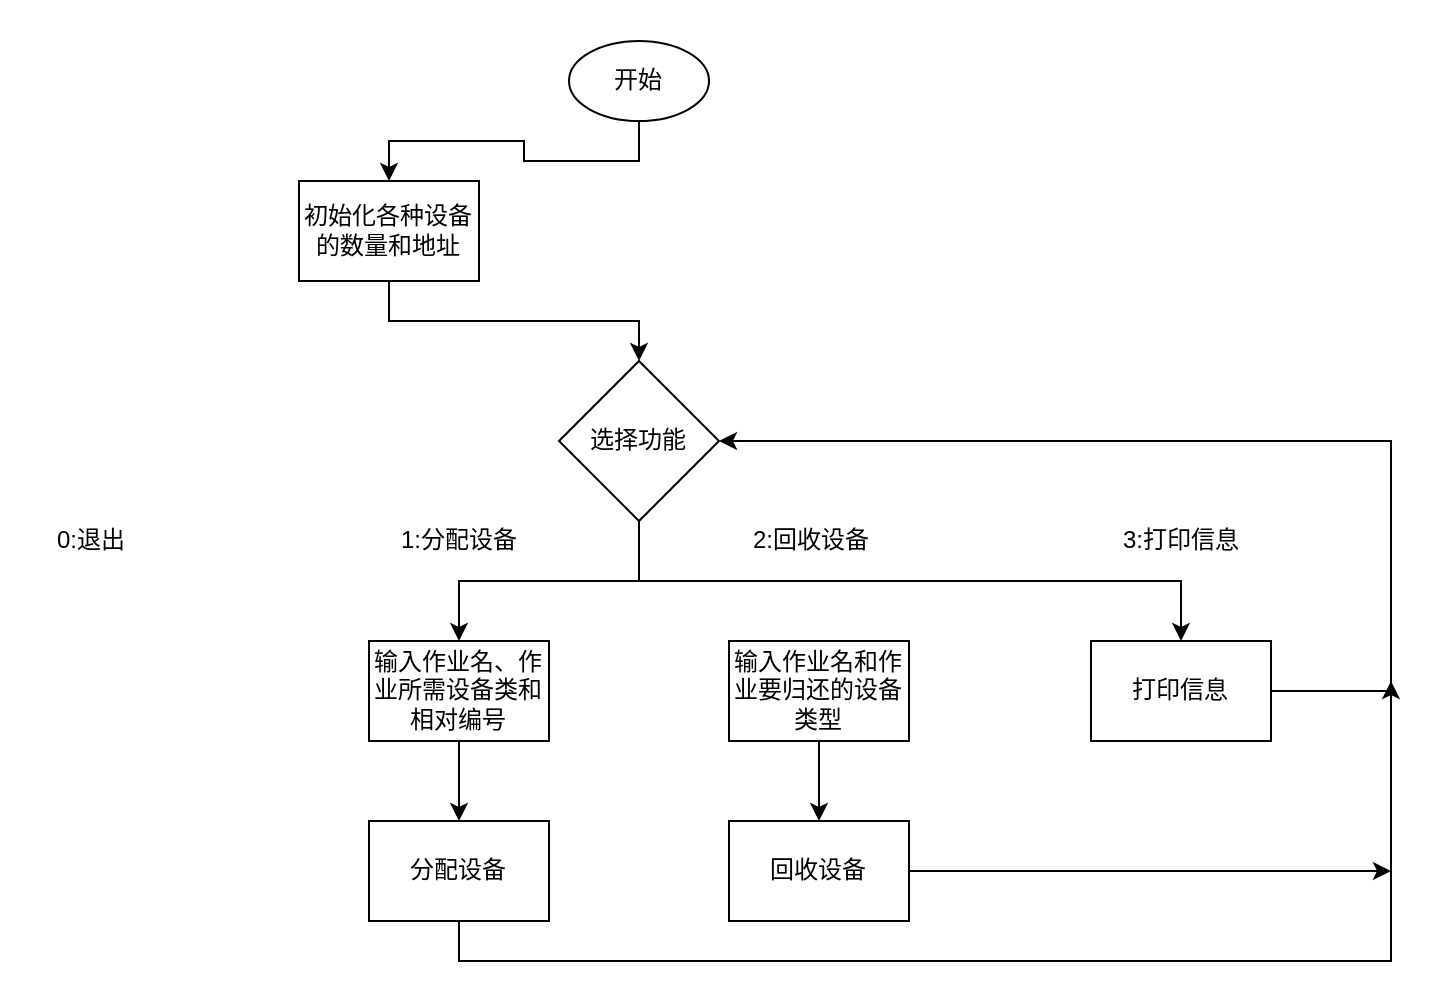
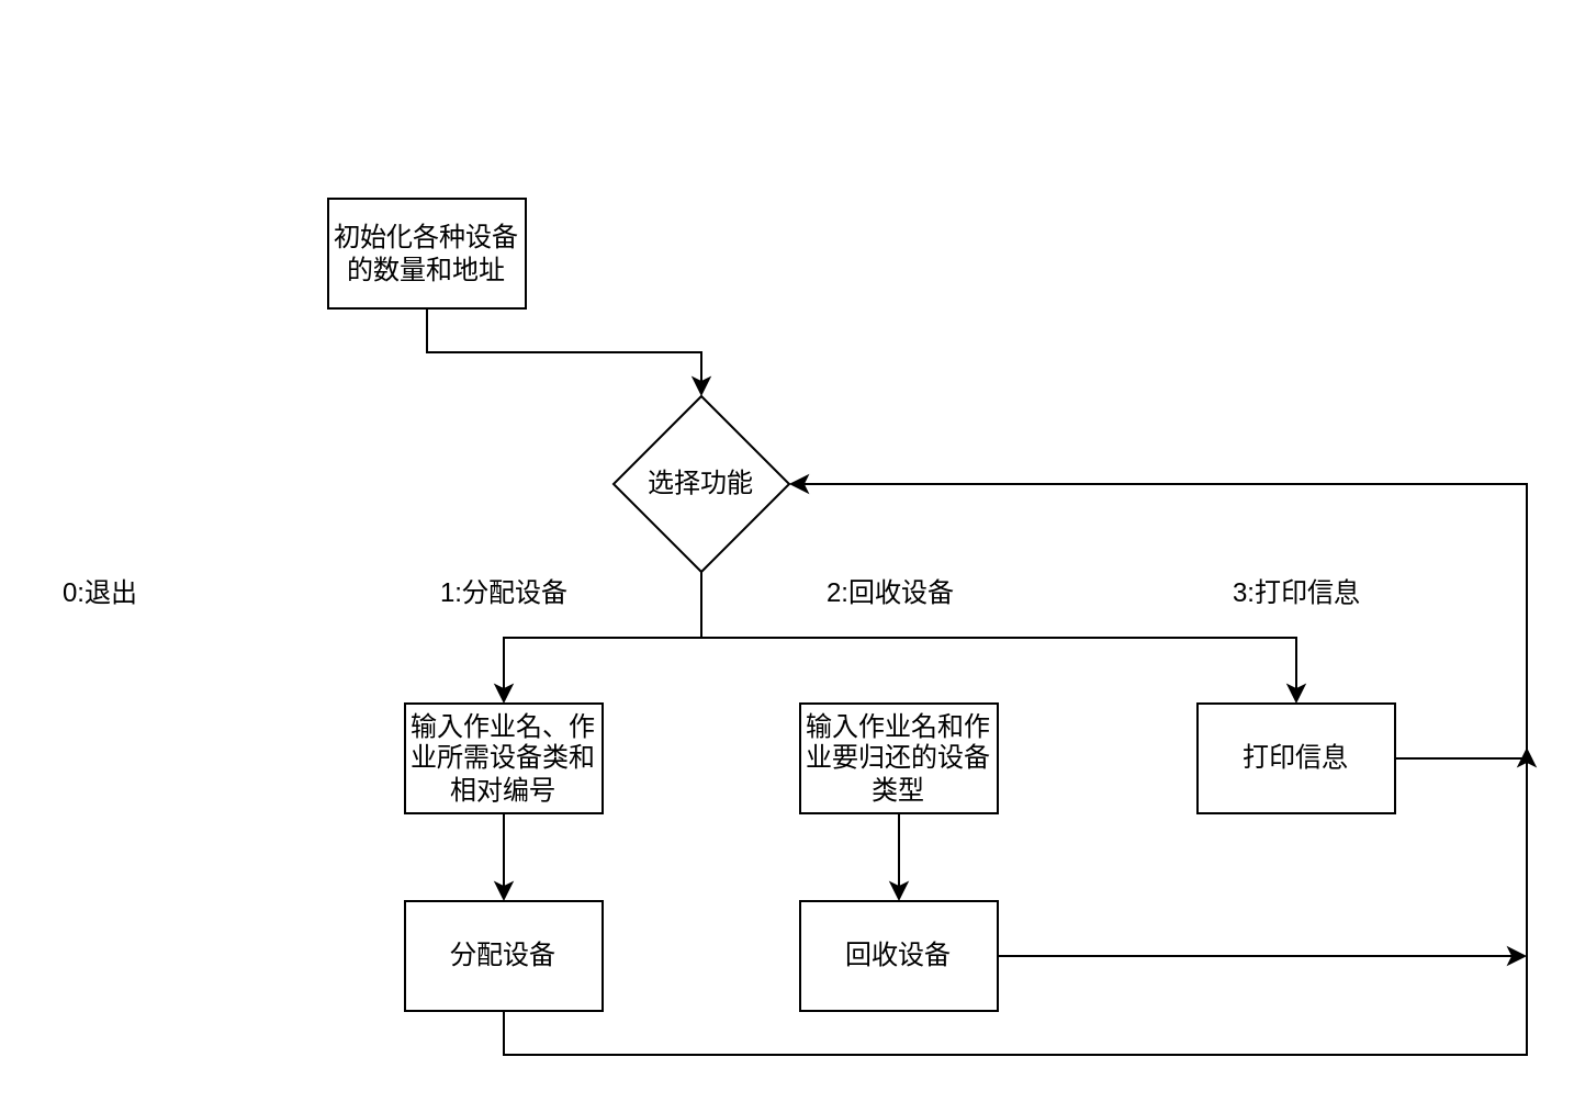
  <mxCell id="0" />
  <mxCell id="1" parent="0" />
- <mxCell id="2" style="edgeStyle=orthogonalEdgeStyle;rounded=0;orthogonalLoop=1;jettySize=auto;html=1;exitX=0.5;exitY=1;exitDx=0;exitDy=0;entryX=0.5;entryY=0;entryDx=0;entryDy=0;" edge="1" parent="1" source="3" target="5"><mxGeometry relative="1" as="geometry" /></mxCell>
- <mxCell id="3" value="开始" style="ellipse;whiteSpace=wrap;html=1;" vertex="1" parent="1"><mxGeometry x="284" y="20" width="70" height="40" as="geometry" /></mxCell>
  <mxCell id="4" style="edgeStyle=orthogonalEdgeStyle;rounded=0;orthogonalLoop=1;jettySize=auto;html=1;exitX=0.5;exitY=1;exitDx=0;exitDy=0;entryX=0.5;entryY=0;entryDx=0;entryDy=0;" edge="1" parent="1" source="5" target="8"><mxGeometry relative="1" as="geometry" /></mxCell>
  <mxCell id="5" value="初始化各种设备的数量和地址" style="rounded=0;whiteSpace=wrap;html=1;" vertex="1" parent="1"><mxGeometry x="149" y="90" width="90" height="50" as="geometry" /></mxCell>
  <mxCell id="6" style="edgeStyle=orthogonalEdgeStyle;rounded=0;orthogonalLoop=1;jettySize=auto;html=1;exitX=0.5;exitY=1;exitDx=0;exitDy=0;entryX=0.5;entryY=0;entryDx=0;entryDy=0;" edge="1" parent="1" source="8" target="10"><mxGeometry relative="1" as="geometry" /></mxCell>
  <mxCell id="7" style="edgeStyle=orthogonalEdgeStyle;rounded=0;orthogonalLoop=1;jettySize=auto;html=1;exitX=0.5;exitY=1;exitDx=0;exitDy=0;" edge="1" parent="1" source="8" target="14"><mxGeometry relative="1" as="geometry" /></mxCell>
  <mxCell id="8" value="选择功能" style="rhombus;whiteSpace=wrap;html=1;" vertex="1" parent="1"><mxGeometry x="279" y="180" width="80" height="80" as="geometry" /></mxCell>
  <mxCell id="9" style="edgeStyle=orthogonalEdgeStyle;rounded=0;orthogonalLoop=1;jettySize=auto;html=1;entryX=0.5;entryY=0;entryDx=0;entryDy=0;" edge="1" parent="1" source="10" target="16"><mxGeometry relative="1" as="geometry" /></mxCell>
  <mxCell id="10" value="输入作业名、作业所需设备类和相对编号" style="rounded=0;whiteSpace=wrap;html=1;" vertex="1" parent="1"><mxGeometry x="184" y="320" width="90" height="50" as="geometry" /></mxCell>
  <mxCell id="11" style="edgeStyle=orthogonalEdgeStyle;rounded=0;orthogonalLoop=1;jettySize=auto;html=1;exitX=0.5;exitY=1;exitDx=0;exitDy=0;entryX=0.5;entryY=0;entryDx=0;entryDy=0;" edge="1" parent="1" source="12" target="18"><mxGeometry relative="1" as="geometry" /></mxCell>
  <mxCell id="12" value="输入作业名和作业要归还的设备类型" style="rounded=0;whiteSpace=wrap;html=1;" vertex="1" parent="1"><mxGeometry x="364" y="320" width="90" height="50" as="geometry" /></mxCell>
  <mxCell id="13" style="edgeStyle=orthogonalEdgeStyle;rounded=0;jumpStyle=arc;orthogonalLoop=1;jettySize=auto;html=1;entryX=1;entryY=0.5;entryDx=0;entryDy=0;" edge="1" parent="1" source="14" target="8"><mxGeometry relative="1" as="geometry"><Array as="points"><mxPoint x="695" y="345" /><mxPoint x="695" y="220" /></Array></mxGeometry></mxCell>
  <mxCell id="14" value="打印信息" style="rounded=0;whiteSpace=wrap;html=1;" vertex="1" parent="1"><mxGeometry x="545" y="320" width="90" height="50" as="geometry" /></mxCell>
  <mxCell id="15" style="edgeStyle=orthogonalEdgeStyle;rounded=0;jumpStyle=arc;orthogonalLoop=1;jettySize=auto;html=1;exitX=0.5;exitY=1;exitDx=0;exitDy=0;" edge="1" parent="1" source="16"><mxGeometry relative="1" as="geometry"><mxPoint x="695" y="340" as="targetPoint" /><Array as="points"><mxPoint x="229" y="480" /><mxPoint x="695" y="480" /></Array></mxGeometry></mxCell>
  <mxCell id="16" value="分配设备" style="rounded=0;whiteSpace=wrap;html=1;" vertex="1" parent="1"><mxGeometry x="184" y="410" width="90" height="50" as="geometry" /></mxCell>
  <mxCell id="17" style="edgeStyle=orthogonalEdgeStyle;rounded=0;jumpStyle=arc;orthogonalLoop=1;jettySize=auto;html=1;" edge="1" parent="1" source="18"><mxGeometry relative="1" as="geometry"><mxPoint x="695" y="435" as="targetPoint" /></mxGeometry></mxCell>
  <mxCell id="18" value="回收设备" style="rounded=0;whiteSpace=wrap;html=1;" vertex="1" parent="1"><mxGeometry x="364" y="410" width="90" height="50" as="geometry" /></mxCell>
  <mxCell id="19" value="0:退出" style="text;html=1;align=center;verticalAlign=middle;resizable=0;points=[];autosize=1;" vertex="1" parent="1"><mxGeometry x="20" y="260" width="50" height="20" as="geometry" /></mxCell>
  <mxCell id="20" value="1:分配设备" style="text;html=1;align=center;verticalAlign=middle;resizable=0;points=[];autosize=1;" vertex="1" parent="1"><mxGeometry x="194" y="260" width="70" height="20" as="geometry" /></mxCell>
  <mxCell id="21" value="2:回收设备" style="text;html=1;align=center;verticalAlign=middle;resizable=0;points=[];autosize=1;" vertex="1" parent="1"><mxGeometry x="370" y="260" width="70" height="20" as="geometry" /></mxCell>
  <mxCell id="22" value="3:打印信息" style="text;html=1;align=center;verticalAlign=middle;resizable=0;points=[];autosize=1;" vertex="1" parent="1"><mxGeometry x="555" y="260" width="70" height="20" as="geometry" /></mxCell>
